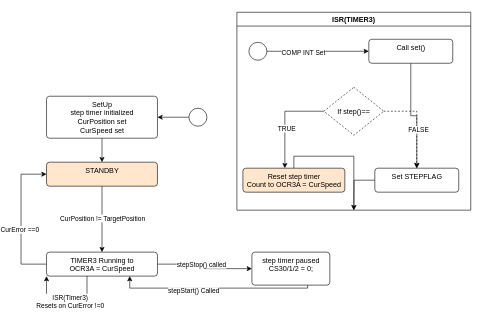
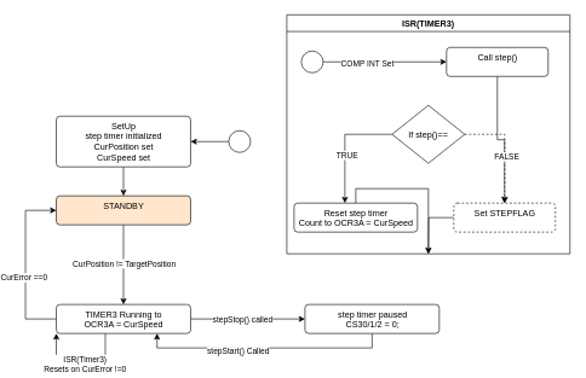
  <mxCell id="0" />
  <mxCell id="1" parent="0" />
  <mxCell id="2" style="edgeStyle=orthogonalEdgeStyle;rounded=0;orthogonalLoop=1;jettySize=auto;html=1;" edge="1" parent="1" source="3" target="20"><mxGeometry relative="1" as="geometry" /></mxCell>
  <mxCell id="3" value="" style="ellipse;fillColor=#ffffff;strokeColor=#000000;" vertex="1" parent="1"><mxGeometry x="300" y="180" width="30" height="30" as="geometry" /></mxCell>
  <mxCell id="4" value="ISR(TIMER3)" style="swimlane;" vertex="1" parent="1"><mxGeometry x="380" y="20" width="390" height="330" as="geometry" /></mxCell>
  <mxCell id="5" value="" style="edgeStyle=orthogonalEdgeStyle;rounded=0;orthogonalLoop=1;jettySize=auto;html=1;" edge="1" parent="4" source="6" target="13"><mxGeometry relative="1" as="geometry" /></mxCell>
- <mxCell id="6" value="Call set()" style="html=1;align=center;verticalAlign=top;rounded=1;absoluteArcSize=1;arcSize=10;dashed=0;" vertex="1" parent="4"><mxGeometry x="220" y="45" width="140" height="40" as="geometry" /></mxCell>
- <mxCell id="7" value="If step()==" style="rhombus;dashed=1;" vertex="1" parent="4"><mxGeometry x="145" y="125" width="100" height="80" as="geometry" /></mxCell>
+ <mxCell id="6" value="Call step()" style="html=1;align=center;verticalAlign=top;rounded=1;absoluteArcSize=1;arcSize=10;dashed=0;" vertex="1" parent="4"><mxGeometry x="220" y="45" width="140" height="40" as="geometry" /></mxCell>
+ <mxCell id="7" value="If step()==" style="rhombus;" vertex="1" parent="4"><mxGeometry x="145" y="125" width="100" height="80" as="geometry" /></mxCell>
  <mxCell id="8" style="edgeStyle=orthogonalEdgeStyle;rounded=0;orthogonalLoop=1;jettySize=auto;html=1;entryX=0.5;entryY=1;entryDx=0;entryDy=0;endArrow=open;" edge="1" parent="4" source="9" target="4"><mxGeometry relative="1" as="geometry" /></mxCell>
- <mxCell id="9" value="Reset step timer&lt;br&gt;Count to OCR3A = CurSpeed" style="html=1;align=center;verticalAlign=top;rounded=1;absoluteArcSize=1;arcSize=10;dashed=0;fillColor=#ffe6cc;" vertex="1" parent="4"><mxGeometry x="10" y="260" width="170" height="40" as="geometry" /></mxCell>
+ <mxCell id="9" value="Reset step timer&lt;br&gt;Count to OCR3A = CurSpeed" style="html=1;align=center;verticalAlign=top;rounded=1;absoluteArcSize=1;arcSize=10;dashed=0;" vertex="1" parent="4"><mxGeometry x="10" y="260" width="170" height="40" as="geometry" /></mxCell>
  <mxCell id="10" style="edgeStyle=orthogonalEdgeStyle;rounded=0;orthogonalLoop=1;jettySize=auto;html=1;" edge="1" parent="4" source="7"><mxGeometry relative="1" as="geometry"><mxPoint x="80" y="260" as="targetPoint" /><Array as="points"><mxPoint x="80" y="165" /><mxPoint x="80" y="260" /></Array></mxGeometry></mxCell>
  <mxCell id="11" value="TRUE" style="edgeLabel;html=1;align=center;verticalAlign=middle;resizable=0;points=[];" vertex="1" connectable="0" parent="10"><mxGeometry x="0.16" y="2" relative="1" as="geometry"><mxPoint as="offset" /></mxGeometry></mxCell>
  <mxCell id="12" style="edgeStyle=orthogonalEdgeStyle;rounded=0;orthogonalLoop=1;jettySize=auto;html=1;" edge="1" parent="4" source="13"><mxGeometry relative="1" as="geometry"><mxPoint x="195" y="330" as="targetPoint" /></mxGeometry></mxCell>
- <mxCell id="13" value="Set STEPFLAG" style="html=1;align=center;verticalAlign=top;rounded=1;absoluteArcSize=1;arcSize=10;dashed=0;" vertex="1" parent="4"><mxGeometry x="230" y="260" width="140" height="40" as="geometry" /></mxCell>
+ <mxCell id="13" value="Set STEPFLAG" style="html=1;align=center;verticalAlign=top;rounded=1;absoluteArcSize=1;arcSize=10;dashed=1;" vertex="1" parent="4"><mxGeometry x="230" y="260" width="140" height="40" as="geometry" /></mxCell>
  <mxCell id="14" style="edgeStyle=orthogonalEdgeStyle;rounded=0;orthogonalLoop=1;jettySize=auto;html=1;entryX=0.5;entryY=0;entryDx=0;entryDy=0;dashed=1;" edge="1" parent="4" source="7" target="13"><mxGeometry relative="1" as="geometry"><mxPoint x="300" y="260" as="targetPoint" /><Array as="points"><mxPoint x="300" y="165" /></Array></mxGeometry></mxCell>
  <mxCell id="15" value="FALSE" style="edgeLabel;html=1;align=center;verticalAlign=middle;resizable=0;points=[];" vertex="1" connectable="0" parent="14"><mxGeometry x="0.133" y="2" relative="1" as="geometry"><mxPoint as="offset" /></mxGeometry></mxCell>
  <mxCell id="16" style="edgeStyle=orthogonalEdgeStyle;rounded=0;orthogonalLoop=1;jettySize=auto;html=1;" edge="1" parent="4" source="18" target="6"><mxGeometry relative="1" as="geometry" /></mxCell>
  <mxCell id="17" value="COMP INT Set" style="edgeLabel;html=1;align=center;verticalAlign=middle;resizable=0;points=[];" vertex="1" connectable="0" parent="16"><mxGeometry x="-0.297" y="-2" relative="1" as="geometry"><mxPoint as="offset" /></mxGeometry></mxCell>
  <mxCell id="18" value="" style="ellipse;fillColor=#ffffff;strokeColor=#000000;" vertex="1" parent="4"><mxGeometry x="20" y="50" width="30" height="30" as="geometry" /></mxCell>
  <mxCell id="19" style="edgeStyle=orthogonalEdgeStyle;rounded=0;orthogonalLoop=1;jettySize=auto;html=1;" edge="1" parent="1" source="20" target="23"><mxGeometry relative="1" as="geometry"><mxPoint x="155.034" y="70" as="targetPoint" /></mxGeometry></mxCell>
  <mxCell id="20" value="SetUp&lt;br&gt;step timer initialized&lt;br&gt;CurPosition set&lt;br&gt;CurSpeed set" style="html=1;align=center;verticalAlign=top;rounded=1;absoluteArcSize=1;arcSize=10;dashed=0;" vertex="1" parent="1"><mxGeometry x="62.5" y="160" width="185" height="70" as="geometry" /></mxCell>
  <mxCell id="21" style="edgeStyle=orthogonalEdgeStyle;rounded=0;orthogonalLoop=1;jettySize=auto;html=1;entryX=0.5;entryY=0;entryDx=0;entryDy=0;" edge="1" parent="1" source="23" target="30"><mxGeometry relative="1" as="geometry"><mxPoint x="70" y="400" as="targetPoint" /></mxGeometry></mxCell>
  <mxCell id="22" value="CurPosition != TargetPosition" style="edgeLabel;html=1;align=center;verticalAlign=middle;resizable=0;points=[];" vertex="1" connectable="0" parent="21"><mxGeometry x="-0.18" y="1" relative="1" as="geometry"><mxPoint x="-1" y="8" as="offset" /></mxGeometry></mxCell>
  <mxCell id="23" value="STANDBY" style="html=1;align=center;verticalAlign=top;rounded=1;absoluteArcSize=1;arcSize=10;dashed=0;fillColor=#ffe6cc;" vertex="1" parent="1"><mxGeometry x="62.5" y="270" width="185" height="40" as="geometry" /></mxCell>
  <mxCell id="24" style="edgeStyle=orthogonalEdgeStyle;rounded=0;orthogonalLoop=1;jettySize=auto;html=1;entryX=0;entryY=1;entryDx=0;entryDy=0;" edge="1" parent="1" source="30" target="30"><mxGeometry relative="1" as="geometry"><mxPoint x="40" y="460" as="targetPoint" /><Array as="points"><mxPoint x="130" y="500" /><mxPoint x="63" y="500" /><mxPoint x="63" y="459" /></Array></mxGeometry></mxCell>
  <mxCell id="25" value="ISR(Timer3)&lt;br&gt;Resets on CurError !=0" style="edgeLabel;html=1;align=center;verticalAlign=middle;resizable=0;points=[];" vertex="1" connectable="0" parent="24"><mxGeometry x="-0.21" y="2" relative="1" as="geometry"><mxPoint x="-11" as="offset" /></mxGeometry></mxCell>
  <mxCell id="26" style="edgeStyle=orthogonalEdgeStyle;rounded=0;orthogonalLoop=1;jettySize=auto;html=1;entryX=0;entryY=0.5;entryDx=0;entryDy=0;" edge="1" parent="1" source="30" target="23"><mxGeometry relative="1" as="geometry"><Array as="points"><mxPoint x="20" y="440" /><mxPoint x="20" y="290" /></Array></mxGeometry></mxCell>
  <mxCell id="27" value="CurError ==0" style="edgeLabel;html=1;align=center;verticalAlign=middle;resizable=0;points=[];" vertex="1" connectable="0" parent="26"><mxGeometry x="-0.152" y="3" relative="1" as="geometry"><mxPoint as="offset" /></mxGeometry></mxCell>
  <mxCell id="28" style="edgeStyle=orthogonalEdgeStyle;rounded=0;orthogonalLoop=1;jettySize=auto;html=1;entryX=0;entryY=0.5;entryDx=0;entryDy=0;" edge="1" parent="1" source="30" target="33"><mxGeometry relative="1" as="geometry"><mxPoint x="410" y="440" as="targetPoint" /></mxGeometry></mxCell>
  <mxCell id="29" value="stepStop() called" style="edgeLabel;html=1;align=center;verticalAlign=middle;resizable=0;points=[];" vertex="1" connectable="0" parent="28"><mxGeometry x="-0.294" y="1" relative="1" as="geometry"><mxPoint x="15" y="1" as="offset" /></mxGeometry></mxCell>
  <mxCell id="30" value="TIMER3 Running to&lt;br&gt;OCR3A = CurSpeed" style="html=1;align=center;verticalAlign=top;rounded=1;absoluteArcSize=1;arcSize=10;dashed=0;" vertex="1" parent="1"><mxGeometry x="62.5" y="420" width="185" height="40" as="geometry" /></mxCell>
  <mxCell id="31" style="edgeStyle=orthogonalEdgeStyle;rounded=0;orthogonalLoop=1;jettySize=auto;html=1;entryX=0.75;entryY=1;entryDx=0;entryDy=0;" edge="1" parent="1" source="33" target="30"><mxGeometry relative="1" as="geometry"><Array as="points"><mxPoint x="498" y="480" /><mxPoint x="201" y="480" /></Array></mxGeometry></mxCell>
  <mxCell id="32" value="stepStart() Called" style="edgeLabel;html=1;align=center;verticalAlign=middle;resizable=0;points=[];" vertex="1" connectable="0" parent="31"><mxGeometry x="0.22" y="4" relative="1" as="geometry"><mxPoint as="offset" /></mxGeometry></mxCell>
- <mxCell id="33" value="step timer paused&lt;br&gt;CS30/1/2 = 0;" style="html=1;align=center;verticalAlign=top;rounded=1;absoluteArcSize=1;arcSize=10;dashed=0;" vertex="1" parent="1"><mxGeometry x="405" y="420" width="130" height="55" as="geometry" /></mxCell>
+ <mxCell id="33" value="step timer paused&lt;br&gt;CS30/1/2 = 0;" style="html=1;align=center;verticalAlign=top;rounded=1;absoluteArcSize=1;arcSize=10;dashed=0;" vertex="1" parent="1"><mxGeometry x="405" y="420" width="185" height="40" as="geometry" /></mxCell>
